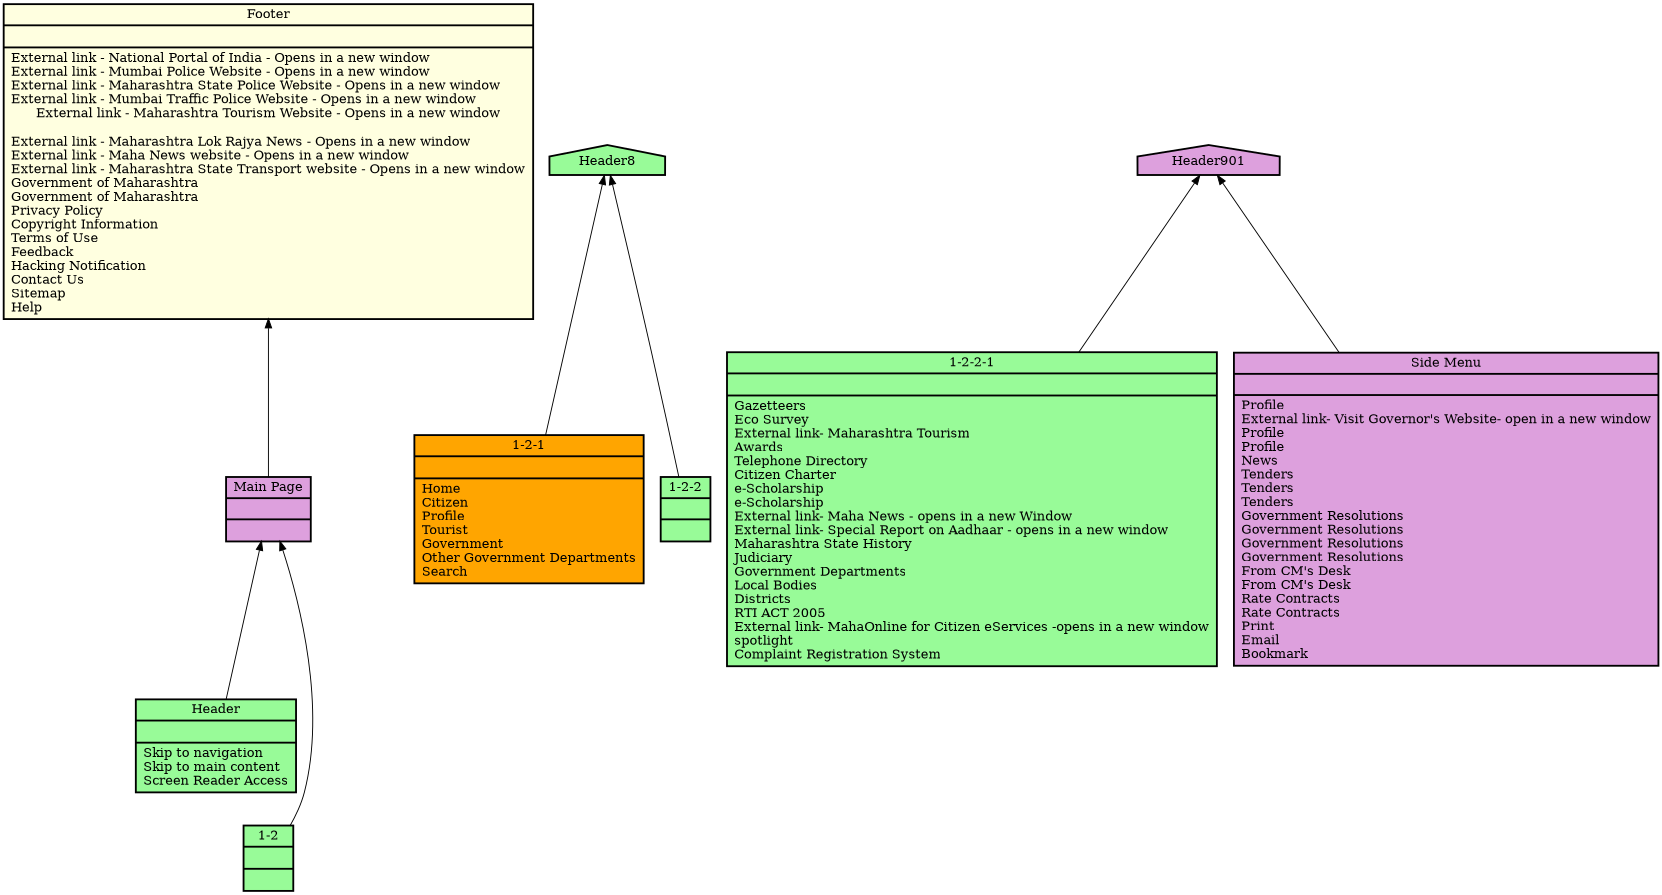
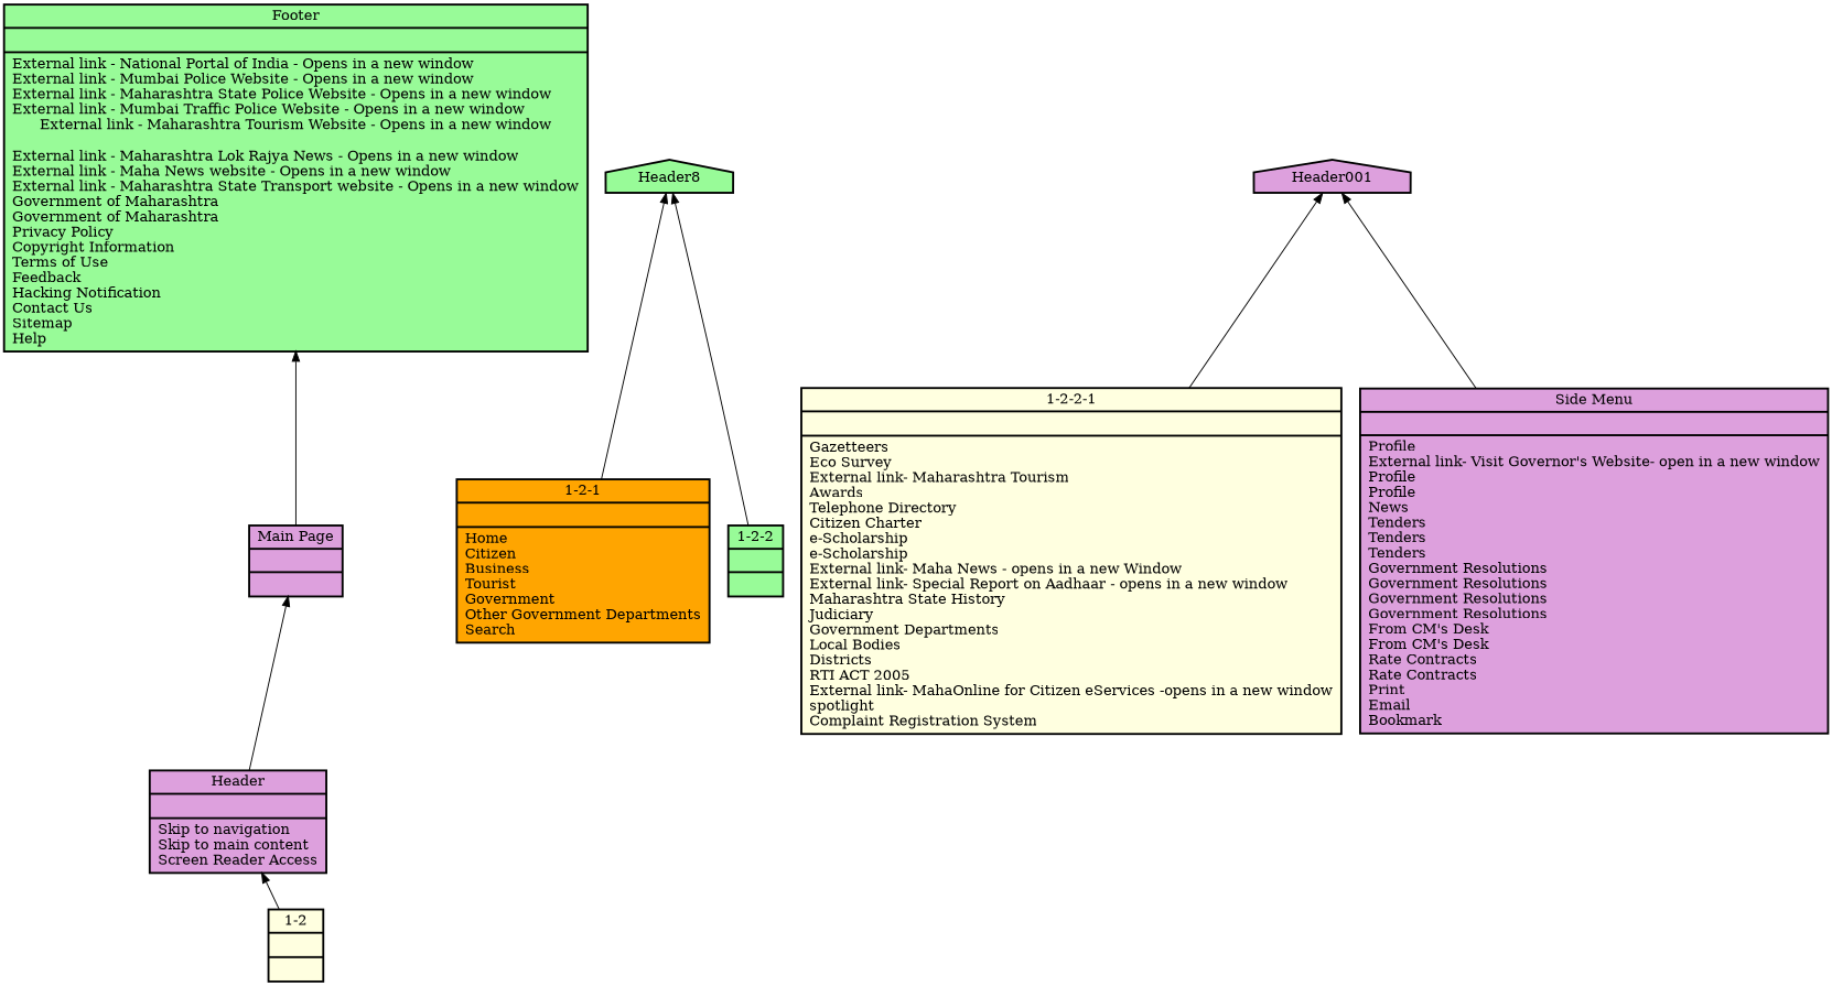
  digraph {
    node [color=black distortion=0.0 fillcolor=plum orientation=0.0 shape=record sides=4 skew=0.0 style="bold,filled"]
    edge [dir=back]
    n1 [label="{Main Page||}"]
-   n2 [fillcolor=palegreen label="{Header||Skip to navigation\lSkip to main content\lScreen Reader Access\l}"]
-   n3 [fillcolor=palegreen label="{ 1-2||}"]
-   n4 [fillcolor=lightyellow label="{Footer||External link - National Portal of India - Opens in a new window\lExternal link - Mumbai Police Website - Opens in a new window\lExternal link - Maharashtra State Police Website - Opens in a new window\lExternal link - Mumbai Traffic Police Website - Opens in a new window\lExternal link - Maharashtra Tourism Website - Opens in a new window&#13;&#10;\lExternal link - Maharashtra Lok Rajya News - Opens in a new window\lExternal link - Maha News website - Opens in a new window\lExternal link - Maharashtra State Transport website - Opens in a new window\lGovernment of Maharashtra\lGovernment of Maharashtra\lPrivacy Policy\lCopyright Information\lTerms of Use\lFeedback\lHacking Notification\lContact Us\lSitemap\lHelp\l}"]
-   n5 [fillcolor=orange label="{ 1-2-1||Home\lCitizen\lProfile\lTourist\lGovernment\lOther Government Departments\lSearch\l}"]
+   n2 [label="{Header||Skip to navigation\lSkip to main content\lScreen Reader Access\l}"]
+   n3 [fillcolor=lightyellow label="{ 1-2||}"]
+   n4 [fillcolor=palegreen label="{Footer||External link - National Portal of India - Opens in a new window\lExternal link - Mumbai Police Website - Opens in a new window\lExternal link - Maharashtra State Police Website - Opens in a new window\lExternal link - Mumbai Traffic Police Website - Opens in a new window\lExternal link - Maharashtra Tourism Website - Opens in a new window&#13;&#10;\lExternal link - Maharashtra Lok Rajya News - Opens in a new window\lExternal link - Maha News website - Opens in a new window\lExternal link - Maharashtra State Transport website - Opens in a new window\lGovernment of Maharashtra\lGovernment of Maharashtra\lPrivacy Policy\lCopyright Information\lTerms of Use\lFeedback\lHacking Notification\lContact Us\lSitemap\lHelp\l}"]
+   n5 [fillcolor=orange label="{ 1-2-1||Home\lCitizen\lBusiness\lTourist\lGovernment\lOther Government Departments\lSearch\l}"]
    n6 [fillcolor=palegreen label="{ 1-2-2||}"]
-   n7 [fillcolor=palegreen label="{ 1-2-2-1||Gazetteers\lEco Survey\lExternal link- Maharashtra Tourism\lAwards\lTelephone Directory\lCitizen Charter\le-Scholarship\le-Scholarship\lExternal link- Maha News - opens in a new Window\lExternal link- Special Report on Aadhaar - opens in a new window\lMaharashtra State History\lJudiciary\lGovernment Departments\lLocal Bodies\lDistricts\lRTI ACT 2005\lExternal link- MahaOnline for Citizen eServices -opens in a new window\lspotlight\lComplaint Registration System\l}"]
+   n7 [fillcolor=lightyellow label="{ 1-2-2-1||Gazetteers\lEco Survey\lExternal link- Maharashtra Tourism\lAwards\lTelephone Directory\lCitizen Charter\le-Scholarship\le-Scholarship\lExternal link- Maha News - opens in a new Window\lExternal link- Special Report on Aadhaar - opens in a new window\lMaharashtra State History\lJudiciary\lGovernment Departments\lLocal Bodies\lDistricts\lRTI ACT 2005\lExternal link- MahaOnline for Citizen eServices -opens in a new window\lspotlight\lComplaint Registration System\l}"]
    n8 [label="{Side Menu||Profile\lExternal link- Visit Governor's Website- open in a new window\lProfile\lProfile\lNews\lTenders\lTenders\lTenders\lGovernment Resolutions\lGovernment Resolutions\lGovernment Resolutions\lGovernment Resolutions\lFrom CM's Desk\lFrom CM's Desk\lRate Contracts\lRate Contracts\lPrint\lEmail\lBookmark\l}"]
    n9 [fillcolor=palegreen label=Header8 shape=house]
-   Header001 [shape=house label=Header901]
+   Header001 [shape=house]
    n1 -> n2
-   n1 -> n3
+   n2 -> n3
    n4 -> n1
    n9 -> n5
    n9 -> n6
    Header001 -> n7
    Header001 -> n8
  }
